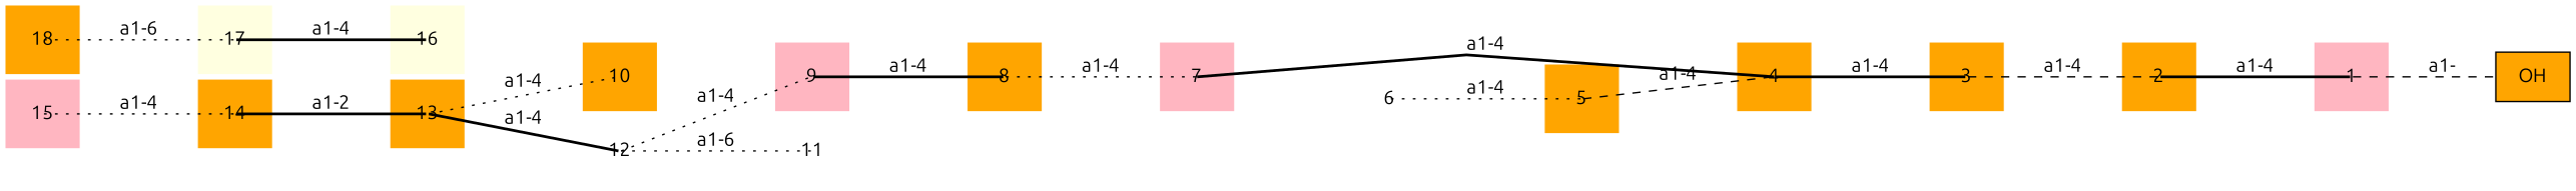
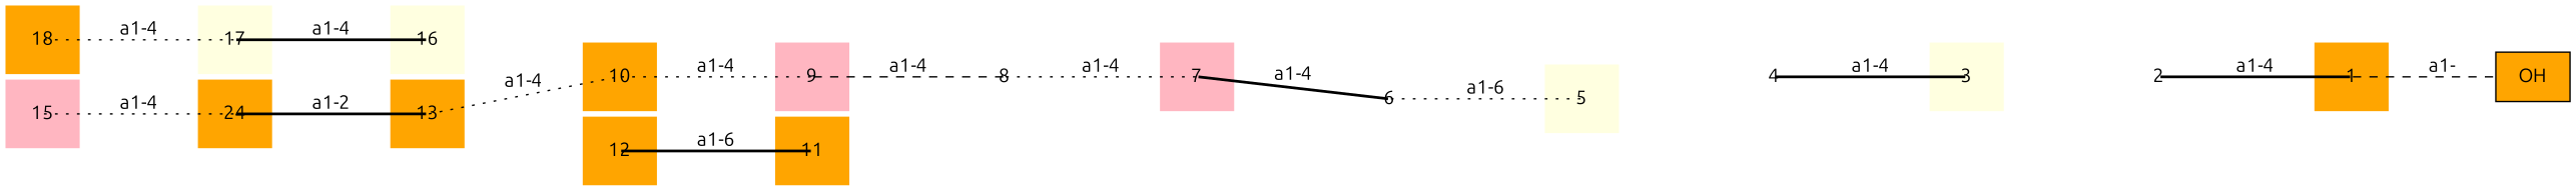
  graph {
    fontname=Ubuntu
    nodesep=0.05
    rankdir=LR
    ranksep=0.8
    splines=false
    node [fillcolor=white fixedsize=true fontname=Ubuntu labelfontsize=12 scale=true shape=none style=filled]
    edge [fontname=Ubuntu headclip=false labelangle=320.0 labeldistance=1.2 labelfontsize=12 style=bold tailclip=false]
    n1 [fillcolor=orange label=OH shape=box]
-   1 [fillcolor=lightpink height=0.7]
-   2 [fillcolor=orange height=0.7]
-   3 [fillcolor=orange height=0.7]
-   4 [fillcolor=orange height=0.7]
-   5 [fillcolor=orange height=0.7]
+   1 [fillcolor=orange height=0.7]
+   2 [height=0.7]
+   3 [fillcolor=lightyellow height=0.7]
+   4 [height=0.7]
+   5 [fillcolor=lightyellow height=0.7]
    6 [height=0.7]
    7 [fillcolor=lightpink height=0.7]
-   8 [fillcolor=orange height=0.7]
+   8 [height=0.7]
    9 [fillcolor=lightpink height=0.7]
    10 [fillcolor=orange height=0.7]
-   11 [height=0.7]
-   12 [height=0.7]
+   11 [fillcolor=orange height=0.7]
+   12 [fillcolor=orange height=0.7]
    13 [fillcolor=orange height=0.7]
-   14 [fillcolor=orange height=0.7]
+   14 [fillcolor=orange height=0.7 label=24]
    15 [fillcolor=lightpink height=0.7]
    16 [fillcolor=lightyellow height=0.7]
    17 [fillcolor=lightyellow height=0.7]
    18 [fillcolor=orange height=0.7]
    1 -- n1 [headclip=true label="a1-" style=dashed]
    2 -- 1 [label="a1-4"]
-   3 -- 2 [label="a1-4" style=dashed]
    4 -- 3 [label="a1-4"]
-   5 -- 4 [label="a1-4" style=dashed]
-   6 -- 5 [label="a1-4" style=dotted]
-   7 -- 4 [label="a1-4"]
+   6 -- 5 [label="a1-6" style=dotted]
+   7 -- 6 [label="a1-4"]
    8 -- 7 [label="a1-4" style=dotted]
-   9 -- 8 [label="a1-4"]
-   12 -- 9 [label="a1-4" style=dotted]
-   12 -- 11 [label="a1-6" style=dotted]
+   9 -- 8 [label="a1-4" style=dashed]
+   10 -- 9 [label="a1-4" style=dotted]
+   12 -- 11 [label="a1-6"]
    13 -- 10 [label="a1-4" style=dotted]
-   13 -- 12 [label="a1-4"]
    14 -- 13 [label="a1-2"]
    15 -- 14 [label="a1-4" style=dotted]
    17 -- 16 [label="a1-4"]
-   18 -- 17 [label="a1-6" style=dotted]
+   18 -- 17 [label="a1-4" style=dotted]
  }
